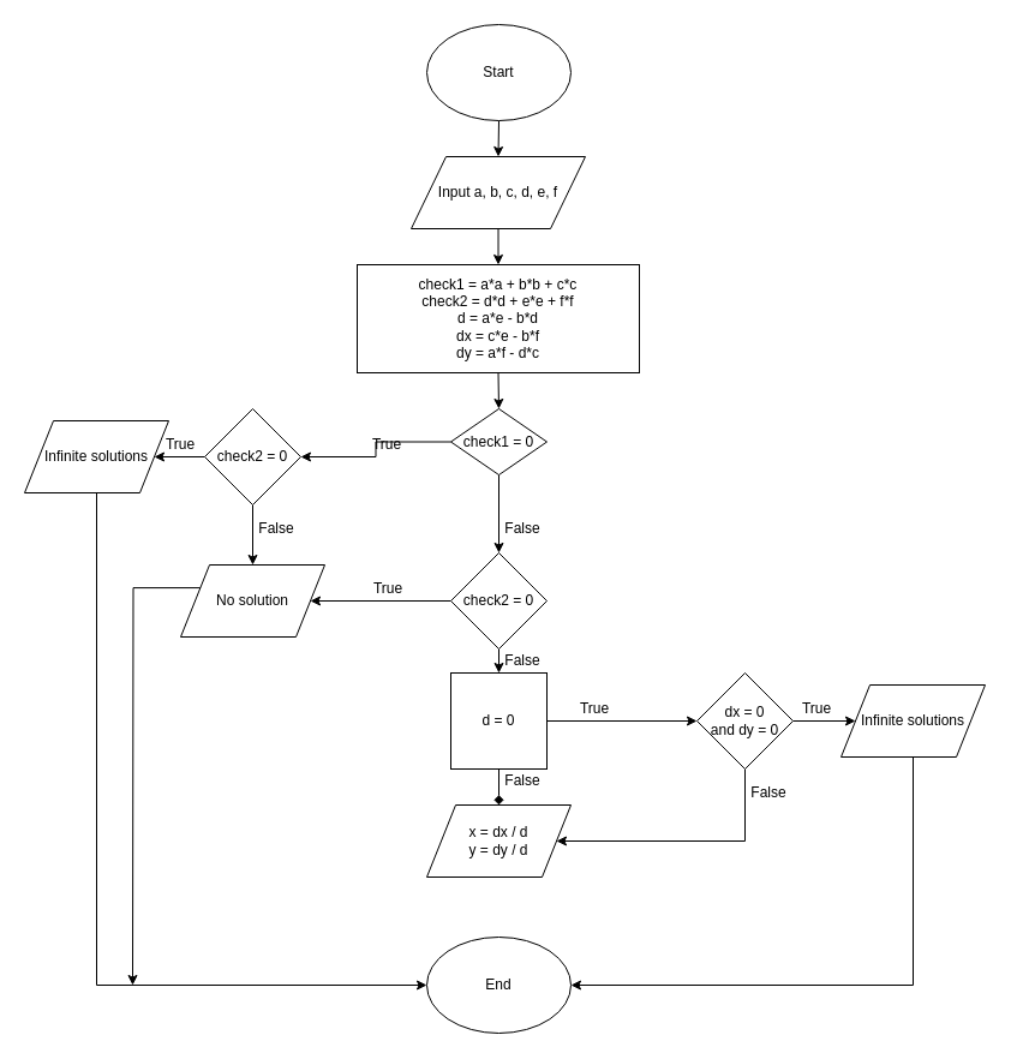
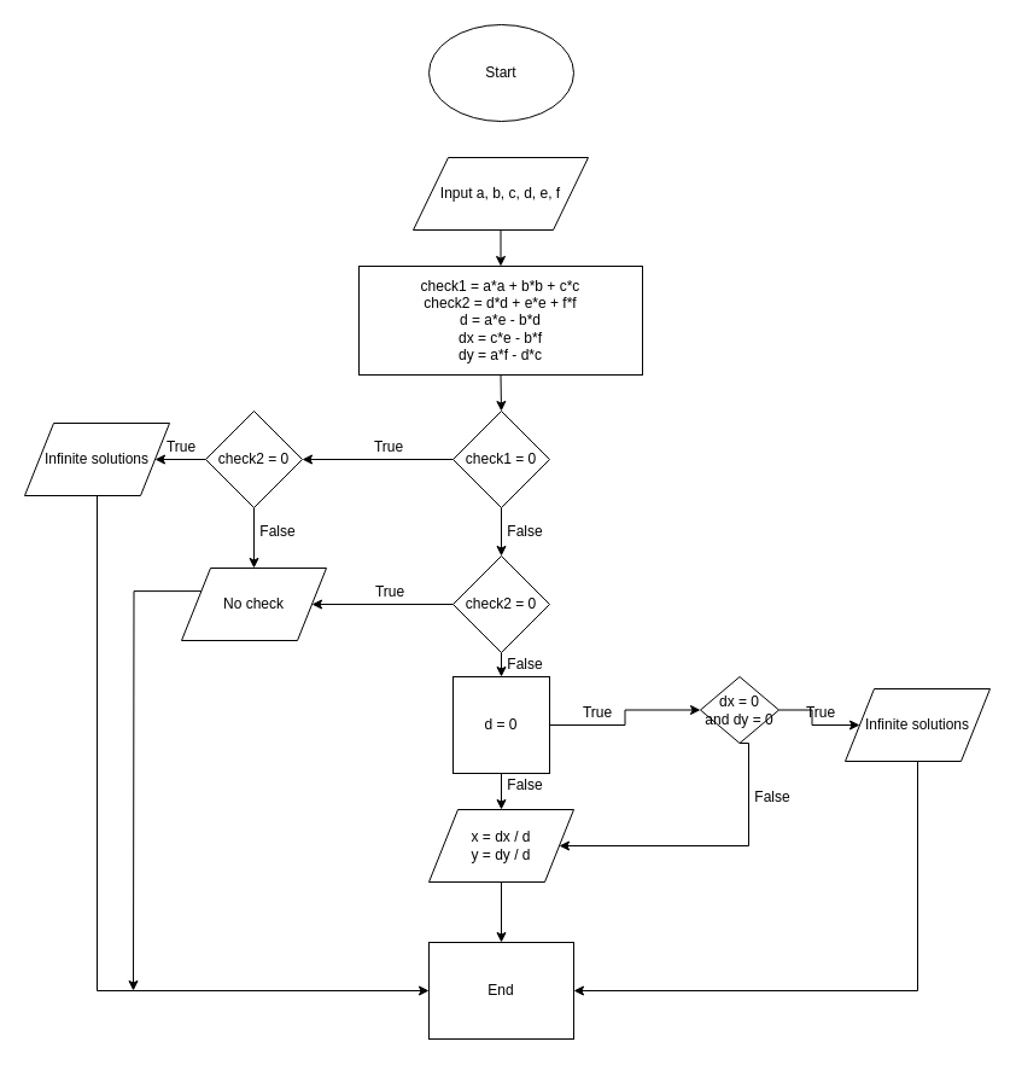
  <mxCell id="0" />
  <mxCell id="1" parent="0" />
- <mxCell id="2" style="edgeStyle=orthogonalEdgeStyle;rounded=0;orthogonalLoop=1;jettySize=auto;html=1;exitX=0.5;exitY=1;exitDx=0;exitDy=0;entryX=0.5;entryY=0;entryDx=0;entryDy=0;" parent="1" source="3" target="5" edge="1"><mxGeometry relative="1" as="geometry" /></mxCell>
  <mxCell id="3" value="Start" style="ellipse;whiteSpace=wrap;html=1;" parent="1" vertex="1"><mxGeometry x="355" y="20" width="120" height="80" as="geometry" /></mxCell>
  <mxCell id="4" style="edgeStyle=orthogonalEdgeStyle;rounded=0;orthogonalLoop=1;jettySize=auto;html=1;exitX=0.5;exitY=1;exitDx=0;exitDy=0;entryX=0.5;entryY=0;entryDx=0;entryDy=0;" parent="1" source="5" target="7" edge="1"><mxGeometry relative="1" as="geometry" /></mxCell>
  <mxCell id="5" value="Input a, b, c, d, e, f" style="shape=parallelogram;perimeter=parallelogramPerimeter;whiteSpace=wrap;html=1;" parent="1" vertex="1"><mxGeometry x="342" y="130" width="145" height="60" as="geometry" /></mxCell>
  <mxCell id="6" style="edgeStyle=orthogonalEdgeStyle;rounded=0;orthogonalLoop=1;jettySize=auto;html=1;exitX=0.5;exitY=1;exitDx=0;exitDy=0;entryX=0.5;entryY=0;entryDx=0;entryDy=0;" parent="1" source="7" target="10" edge="1"><mxGeometry relative="1" as="geometry" /></mxCell>
  <mxCell id="7" value="check1 = a*a + b*b + c*c&lt;br&gt;check2 = d*d + e*e + f*f&lt;br&gt;d = a*e - b*d&lt;br&gt;dx = c*e - b*f&lt;br&gt;dy = a*f - d*c" style="rounded=0;whiteSpace=wrap;html=1;" parent="1" vertex="1"><mxGeometry x="297" y="220" width="235" height="90" as="geometry" /></mxCell>
  <mxCell id="8" style="edgeStyle=orthogonalEdgeStyle;rounded=0;orthogonalLoop=1;jettySize=auto;html=1;exitX=0.5;exitY=1;exitDx=0;exitDy=0;entryX=0.5;entryY=0;entryDx=0;entryDy=0;" parent="1" source="10" target="16" edge="1"><mxGeometry relative="1" as="geometry" /></mxCell>
  <mxCell id="9" style="edgeStyle=orthogonalEdgeStyle;rounded=0;orthogonalLoop=1;jettySize=auto;html=1;exitX=0;exitY=0.5;exitDx=0;exitDy=0;entryX=1;entryY=0.5;entryDx=0;entryDy=0;" parent="1" source="10" target="13" edge="1"><mxGeometry relative="1" as="geometry" /></mxCell>
- <mxCell id="10" value="check1 = 0" style="rhombus;whiteSpace=wrap;html=1;" parent="1" vertex="1"><mxGeometry x="375" y="340" width="80" height="55" as="geometry" /></mxCell>
+ <mxCell id="10" value="check1 = 0" style="rhombus;whiteSpace=wrap;html=1;" parent="1" vertex="1"><mxGeometry x="375" y="340" width="80" height="80" as="geometry" /></mxCell>
  <mxCell id="11" style="edgeStyle=orthogonalEdgeStyle;rounded=0;orthogonalLoop=1;jettySize=auto;html=1;exitX=0;exitY=0.5;exitDx=0;exitDy=0;entryX=1;entryY=0.5;entryDx=0;entryDy=0;" parent="1" source="13" target="18" edge="1"><mxGeometry relative="1" as="geometry" /></mxCell>
  <mxCell id="12" style="edgeStyle=orthogonalEdgeStyle;rounded=0;orthogonalLoop=1;jettySize=auto;html=1;exitX=0.5;exitY=1;exitDx=0;exitDy=0;entryX=0.5;entryY=0;entryDx=0;entryDy=0;" parent="1" source="13" target="20" edge="1"><mxGeometry relative="1" as="geometry" /></mxCell>
  <mxCell id="13" value="check2 = 0" style="rhombus;whiteSpace=wrap;html=1;" parent="1" vertex="1"><mxGeometry x="170" y="340" width="80" height="80" as="geometry" /></mxCell>
  <mxCell id="14" style="edgeStyle=orthogonalEdgeStyle;rounded=0;orthogonalLoop=1;jettySize=auto;html=1;exitX=0;exitY=0.5;exitDx=0;exitDy=0;entryX=1;entryY=0.5;entryDx=0;entryDy=0;" parent="1" source="16" target="20" edge="1"><mxGeometry relative="1" as="geometry" /></mxCell>
  <mxCell id="15" style="edgeStyle=orthogonalEdgeStyle;rounded=0;orthogonalLoop=1;jettySize=auto;html=1;exitX=0.5;exitY=1;exitDx=0;exitDy=0;entryX=0.5;entryY=0;entryDx=0;entryDy=0;" parent="1" source="16" target="28" edge="1"><mxGeometry relative="1" as="geometry" /></mxCell>
  <mxCell id="16" value="check2 = 0" style="rhombus;whiteSpace=wrap;html=1;" parent="1" vertex="1"><mxGeometry x="375" y="460" width="80" height="80" as="geometry" /></mxCell>
  <mxCell id="17" style="edgeStyle=orthogonalEdgeStyle;rounded=0;orthogonalLoop=1;jettySize=auto;html=1;exitX=0.5;exitY=1;exitDx=0;exitDy=0;entryX=0;entryY=0.5;entryDx=0;entryDy=0;" parent="1" source="18" target="32" edge="1"><mxGeometry relative="1" as="geometry" /></mxCell>
  <mxCell id="18" value="Infinite solutions" style="shape=parallelogram;perimeter=parallelogramPerimeter;whiteSpace=wrap;html=1;" parent="1" vertex="1"><mxGeometry x="20" y="350" width="120" height="60" as="geometry" /></mxCell>
  <mxCell id="19" style="edgeStyle=orthogonalEdgeStyle;rounded=0;orthogonalLoop=1;jettySize=auto;html=1;exitX=0;exitY=0.25;exitDx=0;exitDy=0;" parent="1" source="20" edge="1"><mxGeometry relative="1" as="geometry"><mxPoint x="110" y="820" as="targetPoint" /></mxGeometry></mxCell>
- <mxCell id="20" value="No solution" style="shape=parallelogram;perimeter=parallelogramPerimeter;whiteSpace=wrap;html=1;" parent="1" vertex="1"><mxGeometry x="150" y="470" width="120" height="60" as="geometry" /></mxCell>
+ <mxCell id="20" value="No check" style="shape=parallelogram;perimeter=parallelogramPerimeter;whiteSpace=wrap;html=1;" parent="1" vertex="1"><mxGeometry x="150" y="470" width="120" height="60" as="geometry" /></mxCell>
  <mxCell id="21" value="True" style="text;html=1;strokeColor=none;fillColor=none;align=center;verticalAlign=middle;whiteSpace=wrap;rounded=0;" parent="1" vertex="1"><mxGeometry x="302" y="360" width="40" height="20" as="geometry" /></mxCell>
  <mxCell id="22" value="False" style="text;html=1;strokeColor=none;fillColor=none;align=center;verticalAlign=middle;whiteSpace=wrap;rounded=0;" parent="1" vertex="1"><mxGeometry x="415" y="430" width="40" height="20" as="geometry" /></mxCell>
  <mxCell id="23" value="True" style="text;html=1;strokeColor=none;fillColor=none;align=center;verticalAlign=middle;whiteSpace=wrap;rounded=0;" parent="1" vertex="1"><mxGeometry x="130" y="360" width="40" height="20" as="geometry" /></mxCell>
  <mxCell id="24" value="False" style="text;html=1;strokeColor=none;fillColor=none;align=center;verticalAlign=middle;whiteSpace=wrap;rounded=0;" parent="1" vertex="1"><mxGeometry x="210" y="430" width="40" height="20" as="geometry" /></mxCell>
  <mxCell id="25" value="True" style="text;html=1;strokeColor=none;fillColor=none;align=center;verticalAlign=middle;whiteSpace=wrap;rounded=0;" parent="1" vertex="1"><mxGeometry x="302.5" y="480" width="40" height="20" as="geometry" /></mxCell>
- <mxCell id="26" style="edgeStyle=orthogonalEdgeStyle;rounded=0;orthogonalLoop=1;jettySize=auto;html=1;exitX=0.5;exitY=1;exitDx=0;exitDy=0;entryX=0.5;entryY=0;entryDx=0;entryDy=0;endArrow=diamond;" parent="1" source="28" target="31" edge="1"><mxGeometry relative="1" as="geometry" /></mxCell>
+ <mxCell id="26" style="edgeStyle=orthogonalEdgeStyle;rounded=0;orthogonalLoop=1;jettySize=auto;html=1;exitX=0.5;exitY=1;exitDx=0;exitDy=0;entryX=0.5;entryY=0;entryDx=0;entryDy=0;" parent="1" source="28" target="31" edge="1"><mxGeometry relative="1" as="geometry" /></mxCell>
  <mxCell id="27" style="edgeStyle=orthogonalEdgeStyle;rounded=0;orthogonalLoop=1;jettySize=auto;html=1;exitX=1;exitY=0.5;exitDx=0;exitDy=0;entryX=0;entryY=0.5;entryDx=0;entryDy=0;" edge="1" parent="1" source="28" target="36"><mxGeometry relative="1" as="geometry" /></mxCell>
  <mxCell id="28" value="d = 0" style="whiteSpace=wrap;html=1;rounded=0;" parent="1" vertex="1"><mxGeometry x="375" y="560" width="80" height="80" as="geometry" /></mxCell>
  <mxCell id="29" value="False" style="text;html=1;strokeColor=none;fillColor=none;align=center;verticalAlign=middle;whiteSpace=wrap;rounded=0;" parent="1" vertex="1"><mxGeometry x="415" y="540" width="40" height="20" as="geometry" /></mxCell>
+ <mxCell id="30" style="edgeStyle=orthogonalEdgeStyle;rounded=0;orthogonalLoop=1;jettySize=auto;html=1;exitX=0.5;exitY=1;exitDx=0;exitDy=0;entryX=0.5;entryY=0;entryDx=0;entryDy=0;" parent="1" source="31" target="32" edge="1"><mxGeometry relative="1" as="geometry" /></mxCell>
  <mxCell id="31" value="x = dx / d&lt;br&gt;y = dy / d" style="shape=parallelogram;perimeter=parallelogramPerimeter;whiteSpace=wrap;html=1;" parent="1" vertex="1"><mxGeometry x="355" y="670" width="120" height="60" as="geometry" /></mxCell>
- <mxCell id="32" value="End" style="ellipse;whiteSpace=wrap;html=1;" parent="1" vertex="1"><mxGeometry x="355" y="780" width="120" height="80" as="geometry" /></mxCell>
+ <mxCell id="32" value="End" style="whiteSpace=wrap;html=1;rounded=0;" parent="1" vertex="1"><mxGeometry x="355" y="780" width="120" height="80" as="geometry" /></mxCell>
  <mxCell id="33" value="False" style="text;html=1;strokeColor=none;fillColor=none;align=center;verticalAlign=middle;whiteSpace=wrap;rounded=0;" parent="1" vertex="1"><mxGeometry x="415" y="640" width="40" height="20" as="geometry" /></mxCell>
  <mxCell id="34" style="edgeStyle=orthogonalEdgeStyle;rounded=0;orthogonalLoop=1;jettySize=auto;html=1;exitX=0.5;exitY=1;exitDx=0;exitDy=0;entryX=1;entryY=0.5;entryDx=0;entryDy=0;" edge="1" parent="1" source="36" target="31"><mxGeometry relative="1" as="geometry"><Array as="points"><mxPoint x="620" y="700" /></Array></mxGeometry></mxCell>
  <mxCell id="35" style="edgeStyle=orthogonalEdgeStyle;rounded=0;orthogonalLoop=1;jettySize=auto;html=1;exitX=1;exitY=0.5;exitDx=0;exitDy=0;entryX=0;entryY=0.5;entryDx=0;entryDy=0;" edge="1" parent="1" source="36" target="38"><mxGeometry relative="1" as="geometry" /></mxCell>
- <mxCell id="36" value="dx = 0&lt;br&gt;and dy = 0" style="rhombus;whiteSpace=wrap;html=1;" vertex="1" parent="1"><mxGeometry x="580" y="560" width="80" height="80" as="geometry" /></mxCell>
+ <mxCell id="36" value="dx = 0&lt;br&gt;and dy = 0" style="rhombus;whiteSpace=wrap;html=1;" vertex="1" parent="1"><mxGeometry x="580" y="560" width="65" height="55" as="geometry" /></mxCell>
  <mxCell id="37" style="edgeStyle=orthogonalEdgeStyle;rounded=0;orthogonalLoop=1;jettySize=auto;html=1;exitX=0.5;exitY=1;exitDx=0;exitDy=0;entryX=1;entryY=0.5;entryDx=0;entryDy=0;" edge="1" parent="1" source="38" target="32"><mxGeometry relative="1" as="geometry" /></mxCell>
  <mxCell id="38" value="Infinite solutions" style="shape=parallelogram;perimeter=parallelogramPerimeter;whiteSpace=wrap;html=1;" vertex="1" parent="1"><mxGeometry x="700" y="570" width="120" height="60" as="geometry" /></mxCell>
  <mxCell id="39" value="True" style="text;html=1;strokeColor=none;fillColor=none;align=center;verticalAlign=middle;whiteSpace=wrap;rounded=0;" vertex="1" parent="1"><mxGeometry x="475" y="580" width="40" height="20" as="geometry" /></mxCell>
  <mxCell id="40" value="True" style="text;html=1;strokeColor=none;fillColor=none;align=center;verticalAlign=middle;whiteSpace=wrap;rounded=0;" vertex="1" parent="1"><mxGeometry x="660" y="580" width="40" height="20" as="geometry" /></mxCell>
  <mxCell id="41" value="False" style="text;html=1;strokeColor=none;fillColor=none;align=center;verticalAlign=middle;whiteSpace=wrap;rounded=0;" vertex="1" parent="1"><mxGeometry x="620" y="650" width="40" height="20" as="geometry" /></mxCell>
